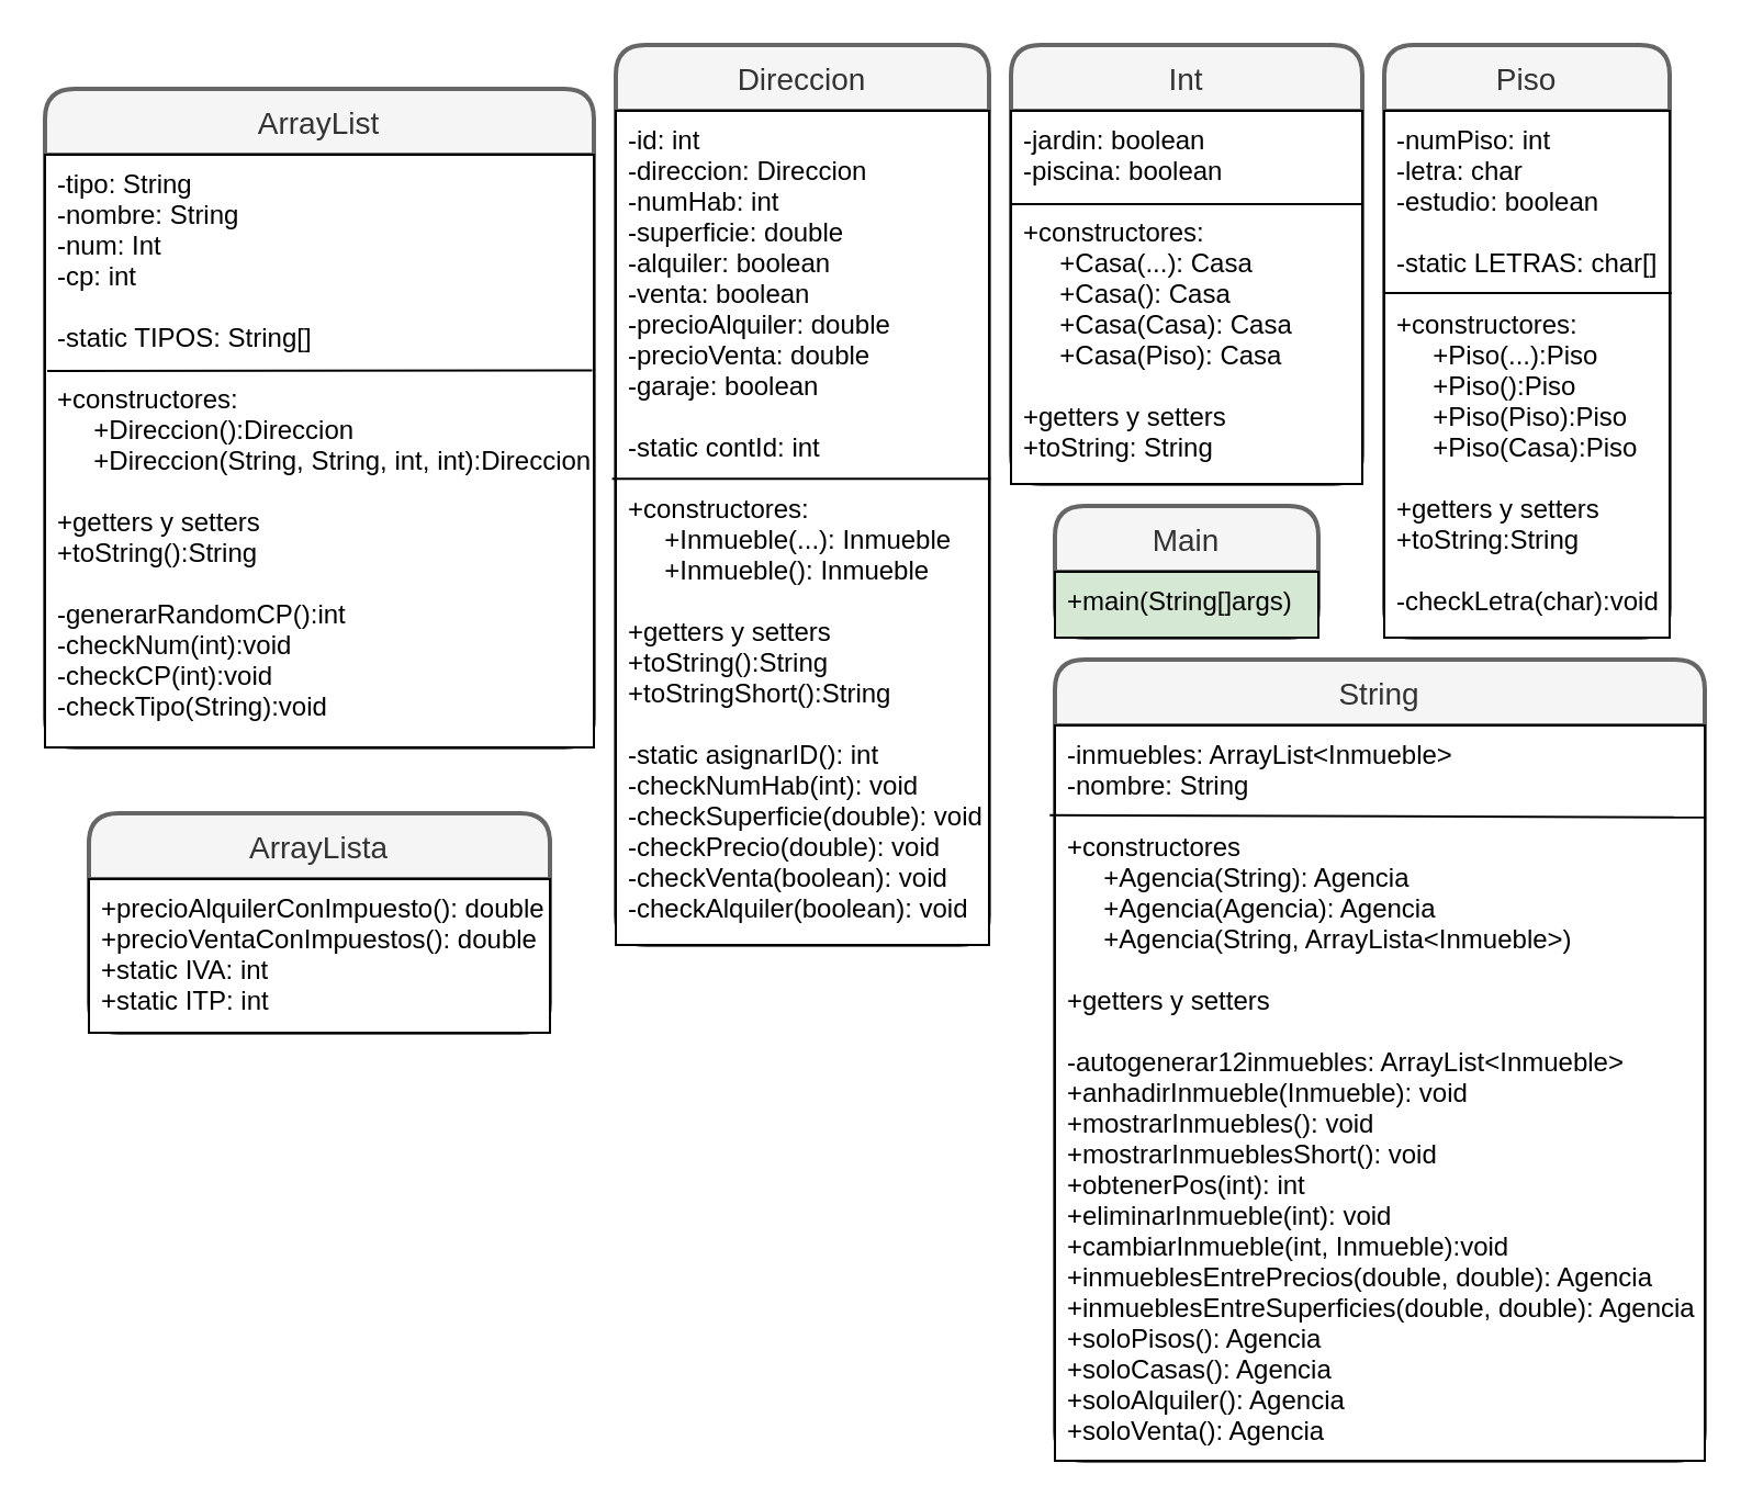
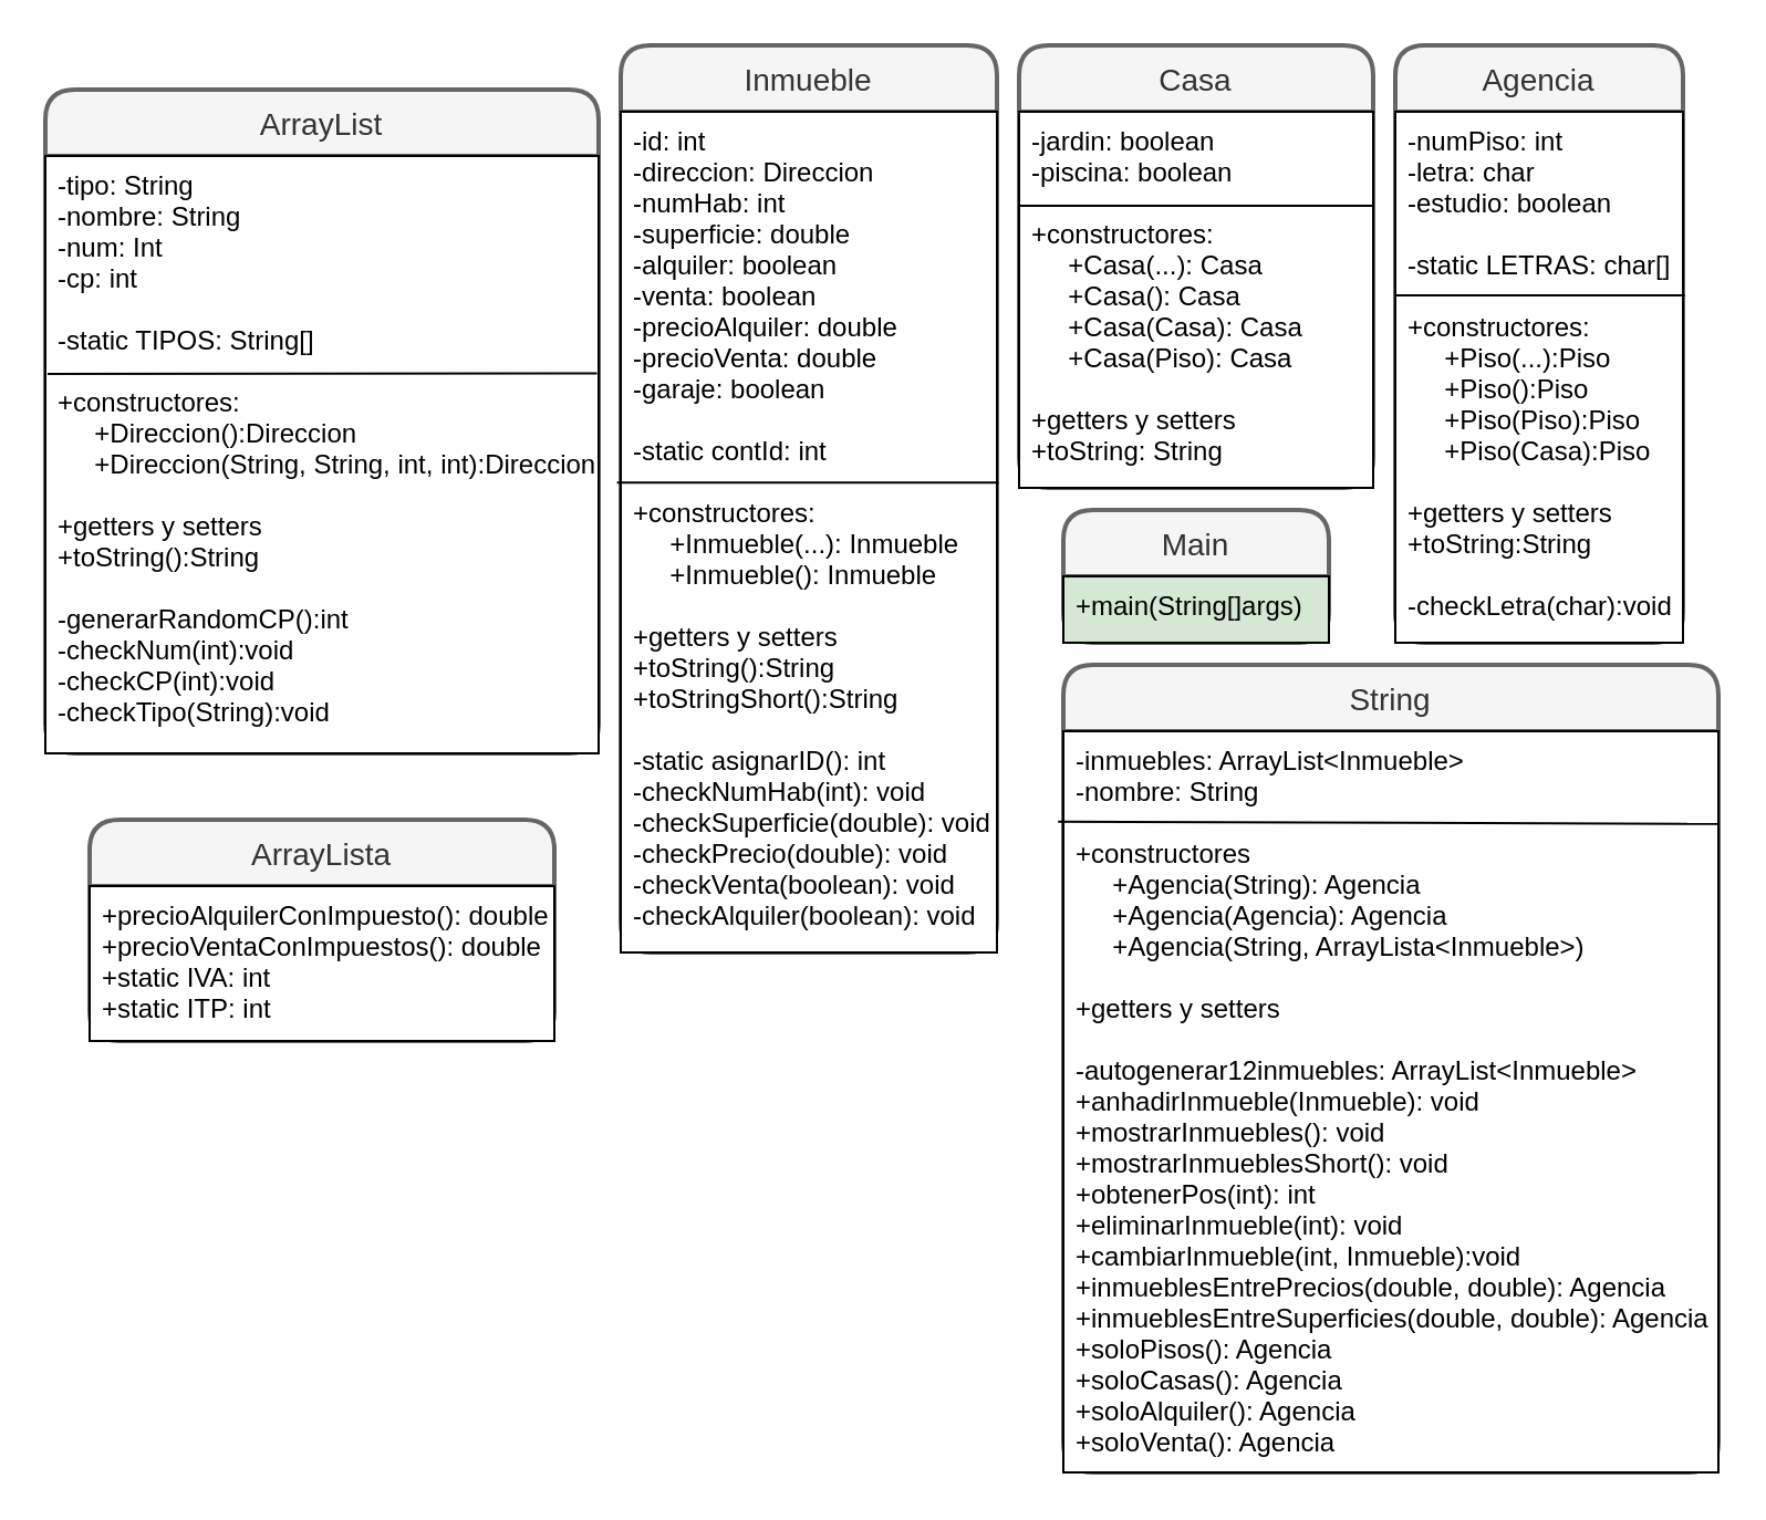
  <mxCell id="0" />
  <mxCell id="1" parent="0" />
  <mxCell id="2" value="ArrayList" style="swimlane;childLayout=stackLayout;horizontal=1;startSize=30;horizontalStack=0;rounded=1;fontSize=14;fontStyle=0;strokeWidth=2;resizeParent=0;resizeLast=1;shadow=0;dashed=0;align=center;fillColor=#f5f5f5;strokeColor=#666666;fontColor=#333333;" parent="1" vertex="1"><mxGeometry x="20" y="40" width="250" height="300" as="geometry" /></mxCell>
  <mxCell id="3" value="-tipo: String&#10;-nombre: String&#10;-num: Int&#10;-cp: int&#10;&#10;-static TIPOS: String[]&#10;&#10;+constructores:&#10;     +Direccion():Direccion&#10;     +Direccion(String, String, int, int):Direccion&#10;&#10;+getters y setters&#10;+toString():String&#10;&#10;-generarRandomCP():int&#10;-checkNum(int):void&#10;-checkCP(int):void&#10;-checkTipo(String):void&#10;" style="align=left;spacingLeft=4;fontSize=12;verticalAlign=top;resizable=0;rotatable=0;part=1;" parent="2" vertex="1"><mxGeometry y="30" width="250" height="270" as="geometry" /></mxCell>
  <mxCell id="4" value="" style="endArrow=none;html=1;exitX=0.004;exitY=0.365;exitDx=0;exitDy=0;exitPerimeter=0;entryX=0.997;entryY=0.364;entryDx=0;entryDy=0;entryPerimeter=0;" parent="2" source="3" target="3" edge="1"><mxGeometry width="50" height="50" relative="1" as="geometry"><mxPoint x="390" y="300" as="sourcePoint" /><mxPoint x="480" y="259" as="targetPoint" /></mxGeometry></mxCell>
- <mxCell id="5" value="Direccion" style="swimlane;childLayout=stackLayout;horizontal=1;startSize=30;horizontalStack=0;rounded=1;fontSize=14;fontStyle=0;strokeWidth=2;resizeParent=0;resizeLast=1;shadow=0;dashed=0;align=center;fillColor=#f5f5f5;strokeColor=#666666;fontColor=#333333;" parent="1" vertex="1"><mxGeometry x="280" y="20" width="170" height="410" as="geometry" /></mxCell>
+ <mxCell id="5" value="Inmueble" style="swimlane;childLayout=stackLayout;horizontal=1;startSize=30;horizontalStack=0;rounded=1;fontSize=14;fontStyle=0;strokeWidth=2;resizeParent=0;resizeLast=1;shadow=0;dashed=0;align=center;fillColor=#f5f5f5;strokeColor=#666666;fontColor=#333333;" parent="1" vertex="1"><mxGeometry x="280" y="20" width="170" height="410" as="geometry" /></mxCell>
  <mxCell id="6" value="-id: int&#10;-direccion: Direccion&#10;-numHab: int&#10;-superficie: double&#10;-alquiler: boolean&#10;-venta: boolean&#10;-precioAlquiler: double&#10;-precioVenta: double&#10;-garaje: boolean&#10;&#10;-static contId: int&#10;&#10;+constructores:&#10;     +Inmueble(...): Inmueble&#10;     +Inmueble(): Inmueble&#10;&#10;+getters y setters&#10;+toString():String&#10;+toStringShort():String&#10;&#10;-static asignarID(): int&#10;-checkNumHab(int): void&#10;-checkSuperficie(double): void&#10;-checkPrecio(double): void&#10;-checkVenta(boolean): void &#10;-checkAlquiler(boolean): void&#10;&#10;" style="align=left;spacingLeft=4;fontSize=12;verticalAlign=top;resizable=0;rotatable=0;part=1;" parent="5" vertex="1"><mxGeometry y="30" width="170" height="380" as="geometry" /></mxCell>
  <mxCell id="7" value="" style="endArrow=none;html=1;exitX=-0.01;exitY=0.441;exitDx=0;exitDy=0;exitPerimeter=0;entryX=1.004;entryY=0.441;entryDx=0;entryDy=0;entryPerimeter=0;" parent="5" source="6" target="6" edge="1"><mxGeometry width="50" height="50" relative="1" as="geometry"><mxPoint x="30" y="280" as="sourcePoint" /><mxPoint x="80" y="230" as="targetPoint" /></mxGeometry></mxCell>
- <mxCell id="8" value="Piso" style="swimlane;childLayout=stackLayout;horizontal=1;startSize=30;horizontalStack=0;rounded=1;fontSize=14;fontStyle=0;strokeWidth=2;resizeParent=0;resizeLast=1;shadow=0;dashed=0;align=center;fillColor=#f5f5f5;strokeColor=#666666;fontColor=#333333;" parent="1" vertex="1"><mxGeometry x="630" y="20" width="130" height="270" as="geometry" /></mxCell>
+ <mxCell id="8" value="Agencia" style="swimlane;childLayout=stackLayout;horizontal=1;startSize=30;horizontalStack=0;rounded=1;fontSize=14;fontStyle=0;strokeWidth=2;resizeParent=0;resizeLast=1;shadow=0;dashed=0;align=center;fillColor=#f5f5f5;strokeColor=#666666;fontColor=#333333;" parent="1" vertex="1"><mxGeometry x="630" y="20" width="130" height="270" as="geometry" /></mxCell>
  <mxCell id="9" value="-numPiso: int&#10;-letra: char&#10;-estudio: boolean&#10;&#10;-static LETRAS: char[]&#10;&#10;+constructores:&#10;     +Piso(...):Piso&#10;     +Piso():Piso&#10;     +Piso(Piso):Piso&#10;     +Piso(Casa):Piso&#10;&#10;+getters y setters&#10;+toString:String&#10;&#10;-checkLetra(char):void&#10;" style="align=left;spacingLeft=4;fontSize=12;verticalAlign=top;resizable=0;rotatable=0;part=1;" parent="8" vertex="1"><mxGeometry y="30" width="130" height="240" as="geometry" /></mxCell>
  <mxCell id="10" value="" style="endArrow=none;html=1;exitX=-0.002;exitY=0.346;exitDx=0;exitDy=0;exitPerimeter=0;entryX=1.007;entryY=0.346;entryDx=0;entryDy=0;entryPerimeter=0;" parent="8" source="9" target="9" edge="1"><mxGeometry width="50" height="50" relative="1" as="geometry"><mxPoint x="120" y="210" as="sourcePoint" /><mxPoint x="170" y="160" as="targetPoint" /></mxGeometry></mxCell>
- <mxCell id="11" value="Int" style="swimlane;childLayout=stackLayout;horizontal=1;startSize=30;horizontalStack=0;rounded=1;fontSize=14;fontStyle=0;strokeWidth=2;resizeParent=0;resizeLast=1;shadow=0;dashed=0;align=center;fillColor=#f5f5f5;strokeColor=#666666;fontColor=#333333;" parent="1" vertex="1"><mxGeometry x="460" y="20" width="160" height="200" as="geometry" /></mxCell>
+ <mxCell id="11" value="Casa" style="swimlane;childLayout=stackLayout;horizontal=1;startSize=30;horizontalStack=0;rounded=1;fontSize=14;fontStyle=0;strokeWidth=2;resizeParent=0;resizeLast=1;shadow=0;dashed=0;align=center;fillColor=#f5f5f5;strokeColor=#666666;fontColor=#333333;" parent="1" vertex="1"><mxGeometry x="460" y="20" width="160" height="200" as="geometry" /></mxCell>
  <mxCell id="12" value="-jardin: boolean&#10;-piscina: boolean&#10;&#10;+constructores:&#10;     +Casa(...): Casa&#10;     +Casa(): Casa&#10;     +Casa(Casa): Casa&#10;     +Casa(Piso): Casa&#10;&#10;+getters y setters&#10;+toString: String&#10;" style="align=left;spacingLeft=4;fontSize=12;verticalAlign=top;resizable=0;rotatable=0;part=1;" parent="11" vertex="1"><mxGeometry y="30" width="160" height="170" as="geometry" /></mxCell>
  <mxCell id="13" value="" style="endArrow=none;html=1;exitX=0;exitY=0.25;exitDx=0;exitDy=0;entryX=1;entryY=0.25;entryDx=0;entryDy=0;" parent="11" source="12" target="12" edge="1"><mxGeometry width="50" height="50" relative="1" as="geometry"><mxPoint x="-30" y="170" as="sourcePoint" /><mxPoint x="20" y="120" as="targetPoint" /></mxGeometry></mxCell>
  <mxCell id="14" value="String" style="swimlane;childLayout=stackLayout;horizontal=1;startSize=30;horizontalStack=0;rounded=1;fontSize=14;fontStyle=0;strokeWidth=2;resizeParent=0;resizeLast=1;shadow=0;dashed=0;align=center;fillColor=#f5f5f5;strokeColor=#666666;fontColor=#333333;" parent="1" vertex="1"><mxGeometry x="480" y="300" width="296" height="365" as="geometry" /></mxCell>
  <mxCell id="15" value="-inmuebles: ArrayList&lt;Inmueble&gt;&#10;-nombre: String&#10;&#10;+constructores&#10;     +Agencia(String): Agencia&#10;     +Agencia(Agencia): Agencia&#10;     +Agencia(String, ArrayLista&lt;Inmueble&gt;)&#10;&#10;+getters y setters&#10;&#10;-autogenerar12inmuebles: ArrayList&lt;Inmueble&gt;&#10;+anhadirInmueble(Inmueble): void&#10;+mostrarInmuebles(): void&#10;+mostrarInmueblesShort(): void&#10;+obtenerPos(int): int&#10;+eliminarInmueble(int): void&#10;+cambiarInmueble(int, Inmueble):void&#10;+inmueblesEntrePrecios(double, double): Agencia&#10;+inmueblesEntreSuperficies(double, double): Agencia&#10;+soloPisos(): Agencia&#10;+soloCasas(): Agencia&#10;+soloAlquiler(): Agencia&#10;+soloVenta(): Agencia&#10;" style="align=left;spacingLeft=4;fontSize=12;verticalAlign=top;resizable=0;rotatable=0;part=1;" parent="14" vertex="1"><mxGeometry y="30" width="296" height="335" as="geometry" /></mxCell>
  <mxCell id="16" value="" style="endArrow=none;html=1;exitX=-0.008;exitY=0.122;exitDx=0;exitDy=0;exitPerimeter=0;entryX=1.002;entryY=0.125;entryDx=0;entryDy=0;entryPerimeter=0;" parent="14" source="15" target="15" edge="1"><mxGeometry width="50" height="50" relative="1" as="geometry"><mxPoint x="-40" y="-100" as="sourcePoint" /><mxPoint x="10" y="-150" as="targetPoint" /></mxGeometry></mxCell>
  <mxCell id="17" value="Main" style="swimlane;childLayout=stackLayout;horizontal=1;startSize=30;horizontalStack=0;rounded=1;fontSize=14;fontStyle=0;strokeWidth=2;resizeParent=0;resizeLast=1;shadow=0;dashed=0;align=center;fillColor=#f5f5f5;strokeColor=#666666;fontColor=#333333;" parent="1" vertex="1"><mxGeometry x="480" y="230" width="120" height="60" as="geometry" /></mxCell>
  <mxCell id="18" value="+main(String[]args)" style="align=left;spacingLeft=4;fontSize=12;verticalAlign=top;resizable=0;rotatable=0;part=1;fillColor=#d5e8d4;" parent="17" vertex="1"><mxGeometry y="30" width="120" height="30" as="geometry" /></mxCell>
  <mxCell id="19" value="ArrayLista" style="swimlane;childLayout=stackLayout;horizontal=1;startSize=30;horizontalStack=0;rounded=1;fontSize=14;fontStyle=0;strokeWidth=2;resizeParent=0;resizeLast=1;shadow=0;dashed=0;align=center;fillColor=#f5f5f5;strokeColor=#666666;fontColor=#333333;" parent="1" vertex="1"><mxGeometry x="40" y="370" width="210" height="100" as="geometry" /></mxCell>
  <mxCell id="20" value="+precioAlquilerConImpuesto(): double&#10;+precioVentaConImpuestos(): double&#10;+static IVA: int&#10;+static ITP: int" style="align=left;spacingLeft=4;fontSize=12;verticalAlign=top;resizable=0;rotatable=0;part=1;" parent="19" vertex="1"><mxGeometry y="30" width="210" height="70" as="geometry" /></mxCell>
